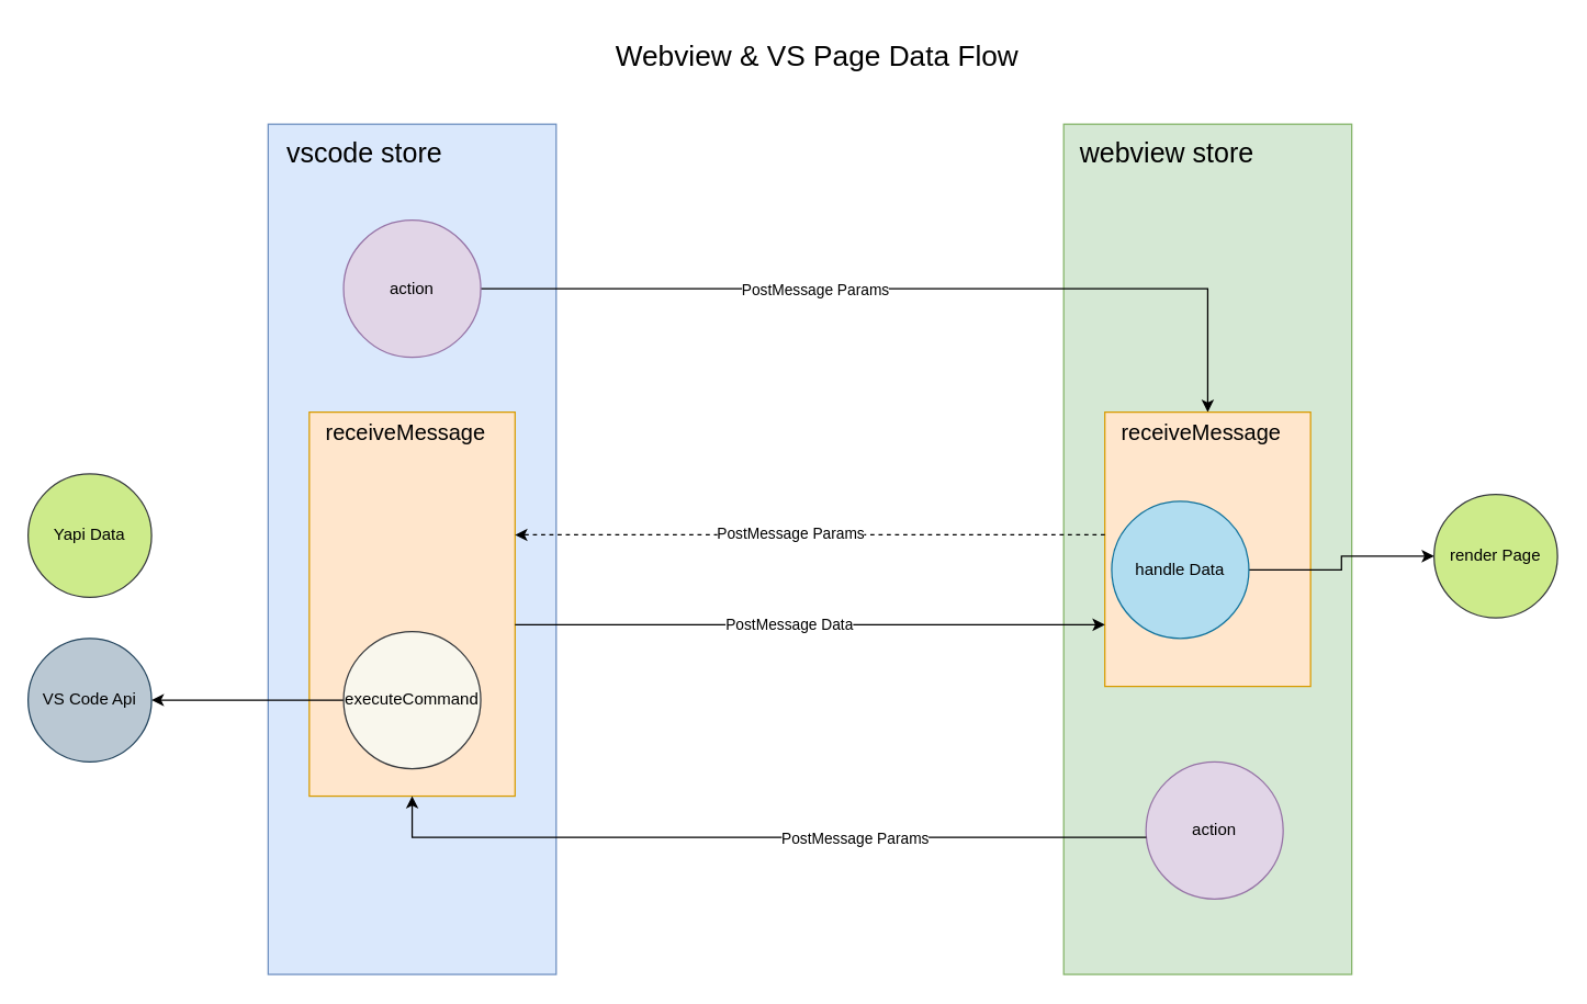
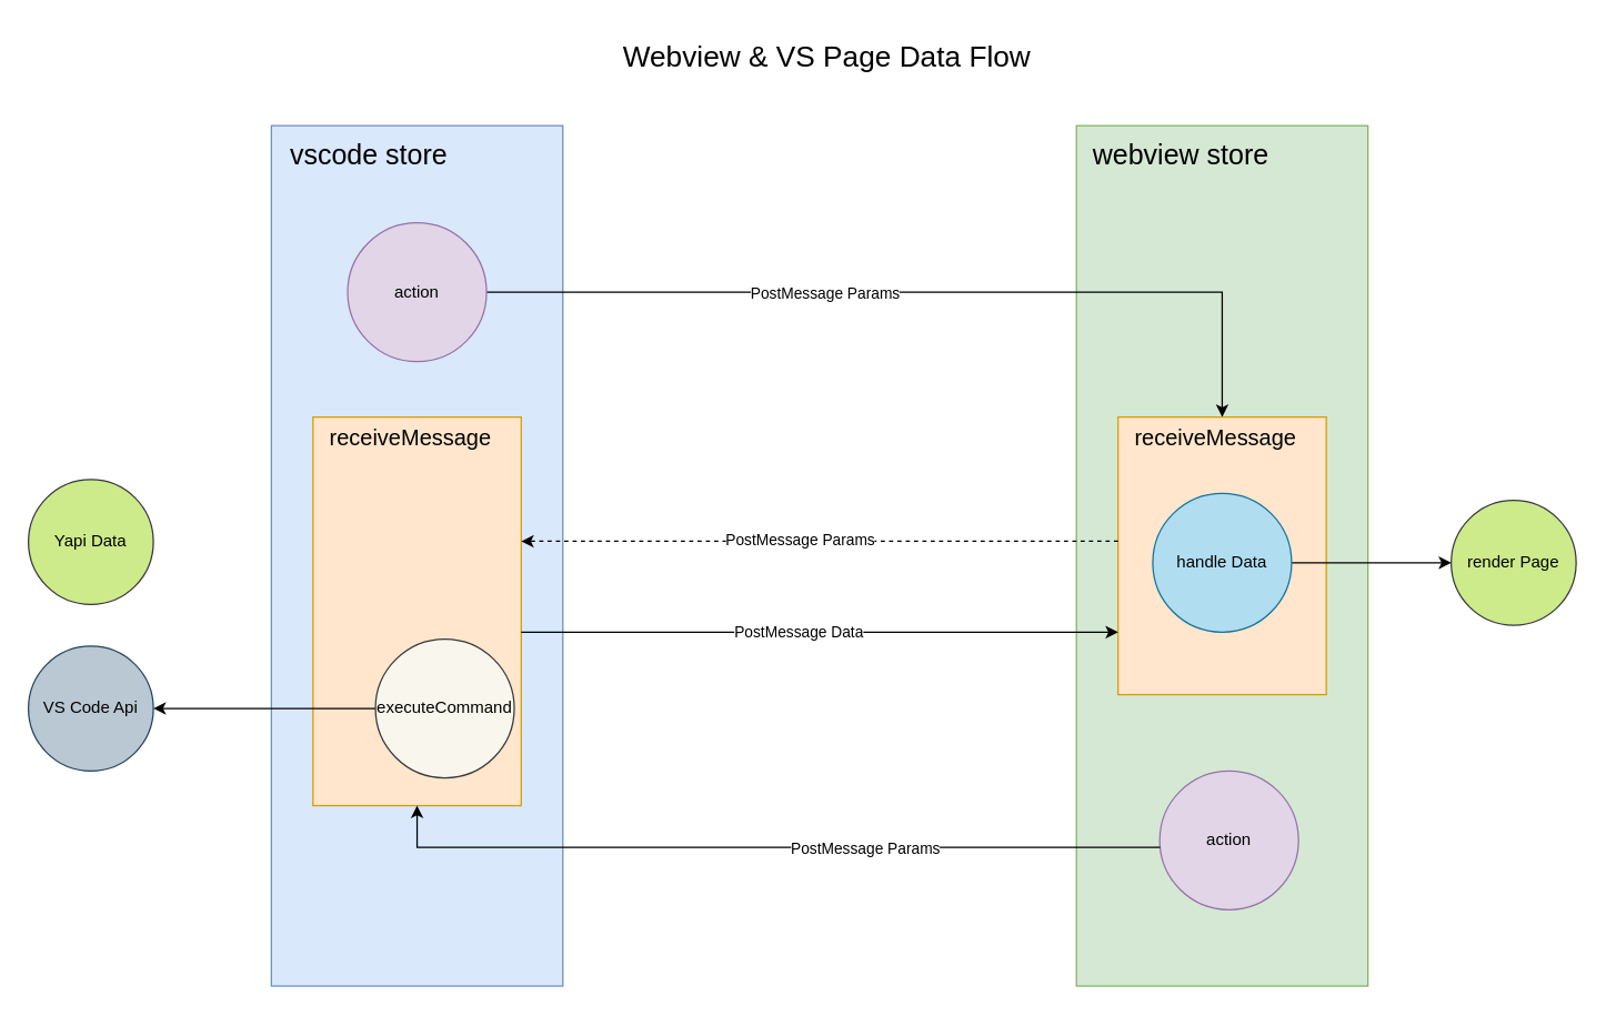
  <mxCell id="0" />
  <mxCell id="1" parent="0" />
  <mxCell id="2" value="" style="rounded=0;whiteSpace=wrap;html=1;fillColor=#d5e8d4;strokeColor=#82b366;" vertex="1" parent="1"><mxGeometry x="775" y="90" width="210" height="620" as="geometry" /></mxCell>
  <mxCell id="3" value="" style="rounded=0;whiteSpace=wrap;html=1;fillColor=#dae8fc;strokeColor=#6c8ebf;" vertex="1" parent="1"><mxGeometry x="195" y="90" width="210" height="620" as="geometry" /></mxCell>
  <mxCell id="4" value="action" style="ellipse;whiteSpace=wrap;html=1;aspect=fixed;fillColor=#e1d5e7;strokeColor=#9673a6;" vertex="1" parent="1"><mxGeometry x="835" y="555" width="100" height="100" as="geometry" /></mxCell>
  <mxCell id="5" value="&lt;span style=&quot;font-size: 20px;&quot;&gt;vscode store&lt;/span&gt;" style="text;html=1;align=center;verticalAlign=middle;resizable=0;points=[];autosize=1;strokeColor=none;fillColor=none;fontSize=20;" vertex="1" parent="1"><mxGeometry x="195" y="90" width="140" height="40" as="geometry" /></mxCell>
  <mxCell id="6" value="&lt;span style=&quot;font-size: 20px;&quot;&gt;webview store&lt;/span&gt;" style="text;html=1;align=center;verticalAlign=middle;resizable=0;points=[];autosize=1;strokeColor=none;fillColor=none;fontSize=20;" vertex="1" parent="1"><mxGeometry x="775" y="90" width="150" height="40" as="geometry" /></mxCell>
  <mxCell id="7" value="" style="rounded=0;whiteSpace=wrap;html=1;fillColor=#ffe6cc;strokeColor=#d79b00;" vertex="1" parent="1"><mxGeometry x="225" y="300" width="150" height="280" as="geometry" /></mxCell>
  <mxCell id="8" value="&lt;meta charset=&quot;utf-8&quot; style=&quot;font-size: 16px;&quot;&gt;&lt;span style=&quot;font-family: Helvetica; font-size: 16px; font-style: normal; font-variant-ligatures: normal; font-variant-caps: normal; font-weight: 400; letter-spacing: normal; orphans: 2; text-align: center; text-indent: 0px; text-transform: none; widows: 2; word-spacing: 0px; -webkit-text-stroke-width: 0px; text-decoration-thickness: initial; text-decoration-style: initial; text-decoration-color: initial; float: none; display: inline !important;&quot;&gt;receiveMessage&lt;/span&gt;" style="text;html=1;align=center;verticalAlign=middle;resizable=0;points=[];autosize=1;fillColor=none;fontColor=default;labelBackgroundColor=none;fontSize=16;" vertex="1" parent="1"><mxGeometry x="225" y="300" width="140" height="30" as="geometry" /></mxCell>
  <mxCell id="9" style="edgeStyle=orthogonalEdgeStyle;rounded=0;orthogonalLoop=1;jettySize=auto;html=1;entryX=0.5;entryY=1;entryDx=0;entryDy=0;" edge="1" parent="1" source="4" target="7"><mxGeometry relative="1" as="geometry"><mxPoint x="305" y="390" as="targetPoint" /><Array as="points"><mxPoint x="300" y="610" /></Array></mxGeometry></mxCell>
  <mxCell id="10" value="PostMessage Params" style="edgeLabel;html=1;align=center;verticalAlign=middle;resizable=0;points=[];" vertex="1" connectable="0" parent="9"><mxGeometry x="0.038" y="-2" relative="1" as="geometry"><mxPoint x="80" y="2" as="offset" /></mxGeometry></mxCell>
  <mxCell id="11" style="edgeStyle=orthogonalEdgeStyle;rounded=0;orthogonalLoop=1;jettySize=auto;html=1;fontColor=default;entryX=0.5;entryY=0;entryDx=0;entryDy=0;" edge="1" parent="1" source="13" target="14"><mxGeometry relative="1" as="geometry"><Array as="points"><mxPoint x="880" y="210" /></Array></mxGeometry></mxCell>
  <mxCell id="12" value="PostMessage Params" style="edgeLabel;html=1;align=center;verticalAlign=middle;resizable=0;points=[];fontColor=default;" vertex="1" connectable="0" parent="11"><mxGeometry x="-0.022" y="-2" relative="1" as="geometry"><mxPoint x="-60" y="-2" as="offset" /></mxGeometry></mxCell>
  <mxCell id="13" value="action" style="ellipse;whiteSpace=wrap;html=1;aspect=fixed;fillColor=#e1d5e7;strokeColor=#9673a6;" vertex="1" parent="1"><mxGeometry x="250" y="160" width="100" height="100" as="geometry" /></mxCell>
  <mxCell id="14" value="" style="rounded=0;whiteSpace=wrap;html=1;fillColor=#ffe6cc;strokeColor=#d79b00;" vertex="1" parent="1"><mxGeometry x="805" y="300" width="150" height="200" as="geometry" /></mxCell>
  <mxCell id="15" style="edgeStyle=orthogonalEdgeStyle;rounded=0;orthogonalLoop=1;jettySize=auto;html=1;dashed=1;" edge="1" parent="1"><mxGeometry relative="1" as="geometry"><mxPoint x="805" y="389.47" as="sourcePoint" /><mxPoint x="375" y="389.47" as="targetPoint" /><Array as="points"><mxPoint x="805" y="389.47" /><mxPoint x="375" y="389.47" /></Array></mxGeometry></mxCell>
  <mxCell id="16" value="PostMessage Params" style="edgeLabel;html=1;align=center;verticalAlign=middle;resizable=0;points=[];" vertex="1" connectable="0" parent="15"><mxGeometry x="0.258" y="-1" relative="1" as="geometry"><mxPoint x="40" as="offset" /></mxGeometry></mxCell>
  <mxCell id="17" style="edgeStyle=orthogonalEdgeStyle;rounded=0;orthogonalLoop=1;jettySize=auto;html=1;entryX=0;entryY=0.5;entryDx=0;entryDy=0;" edge="1" parent="1" source="18" target="22"><mxGeometry relative="1" as="geometry"><mxPoint x="1035" y="455" as="targetPoint" /></mxGeometry></mxCell>
- <mxCell id="18" value="handle Data" style="ellipse;whiteSpace=wrap;html=1;aspect=fixed;fillColor=#b1ddf0;strokeColor=#10739e;" vertex="1" parent="1"><mxGeometry x="810" y="365" width="100" height="100" as="geometry" /></mxCell>
+ <mxCell id="18" value="handle Data" style="ellipse;whiteSpace=wrap;html=1;aspect=fixed;fillColor=#b1ddf0;strokeColor=#10739e;" vertex="1" parent="1"><mxGeometry x="830" y="355" width="100" height="100" as="geometry" /></mxCell>
  <mxCell id="19" value="&lt;meta charset=&quot;utf-8&quot; style=&quot;font-size: 16px;&quot;&gt;&lt;span style=&quot;color: rgb(0, 0, 0); font-family: Helvetica; font-size: 16px; font-style: normal; font-variant-ligatures: normal; font-variant-caps: normal; font-weight: 400; letter-spacing: normal; orphans: 2; text-align: center; text-indent: 0px; text-transform: none; widows: 2; word-spacing: 0px; -webkit-text-stroke-width: 0px; text-decoration-thickness: initial; text-decoration-style: initial; text-decoration-color: initial; float: none; display: inline !important;&quot;&gt;receiveMessage&lt;/span&gt;" style="text;html=1;align=center;verticalAlign=middle;resizable=0;points=[];autosize=1;strokeColor=none;fillColor=none;labelBackgroundColor=none;fontSize=16;" vertex="1" parent="1"><mxGeometry x="805" y="300" width="140" height="30" as="geometry" /></mxCell>
  <mxCell id="20" value="PostMessage Data" style="edgeStyle=orthogonalEdgeStyle;rounded=0;orthogonalLoop=1;jettySize=auto;html=1;" edge="1" parent="1"><mxGeometry x="-0.07" relative="1" as="geometry"><mxPoint x="375" y="455" as="sourcePoint" /><mxPoint x="805" y="455" as="targetPoint" /><Array as="points"><mxPoint x="375" y="455" /><mxPoint x="805" y="455" /></Array><mxPoint as="offset" /></mxGeometry></mxCell>
  <mxCell id="21" value="Yapi Data" style="ellipse;whiteSpace=wrap;html=1;aspect=fixed;fillColor=#cdeb8b;strokeColor=#36393d;" vertex="1" parent="1"><mxGeometry x="20" y="345" width="90" height="90" as="geometry" /></mxCell>
  <mxCell id="22" value="render Page" style="ellipse;whiteSpace=wrap;html=1;aspect=fixed;fillColor=#cdeb8b;strokeColor=#36393d;" vertex="1" parent="1"><mxGeometry x="1045" y="360" width="90" height="90" as="geometry" /></mxCell>
  <mxCell id="23" value="" style="edgeStyle=orthogonalEdgeStyle;rounded=0;orthogonalLoop=1;jettySize=auto;html=1;fontSize=16;fontColor=default;" edge="1" parent="1" source="24" target="25"><mxGeometry relative="1" as="geometry" /></mxCell>
- <mxCell id="24" value="executeCommand" style="ellipse;whiteSpace=wrap;html=1;aspect=fixed;fillColor=#f9f7ed;strokeColor=#36393d;" vertex="1" parent="1"><mxGeometry x="250" y="460" width="100" height="100" as="geometry" /></mxCell>
+ <mxCell id="24" value="executeCommand" style="ellipse;whiteSpace=wrap;html=1;aspect=fixed;fillColor=#f9f7ed;strokeColor=#36393d;" vertex="1" parent="1"><mxGeometry x="270" y="460" width="100" height="100" as="geometry" /></mxCell>
  <mxCell id="25" value="VS Code Api" style="ellipse;whiteSpace=wrap;html=1;aspect=fixed;fillColor=#bac8d3;strokeColor=#23445d;" vertex="1" parent="1"><mxGeometry x="20" y="465" width="90" height="90" as="geometry" /></mxCell>
  <mxCell id="26" value="Webview &amp;amp; VS Page Data Flow" style="text;html=1;align=center;verticalAlign=middle;resizable=0;points=[];autosize=1;strokeColor=none;fillColor=none;fontSize=21;fontColor=default;" vertex="1" parent="1"><mxGeometry x="435" y="20" width="320" height="40" as="geometry" /></mxCell>
